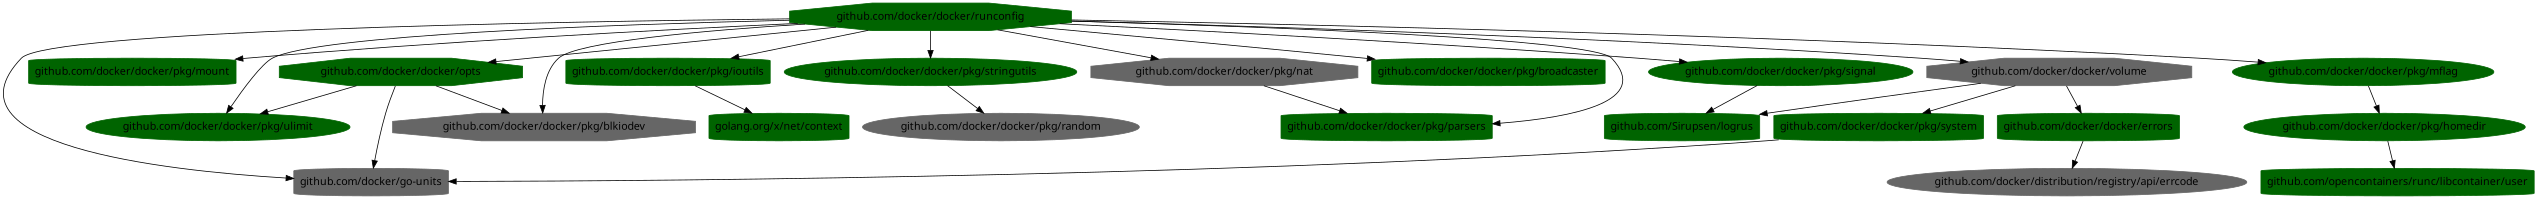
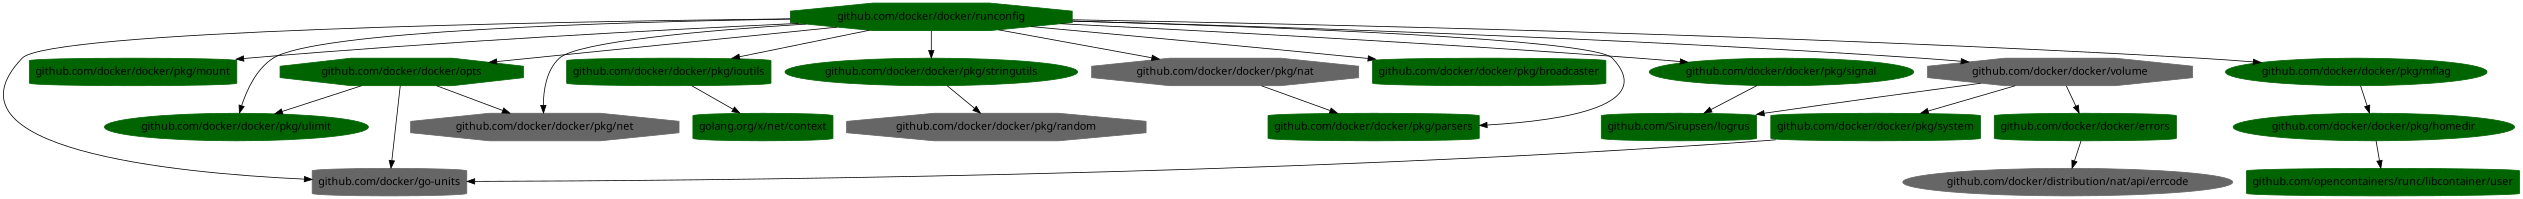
  digraph {
    fontname="Noto Sans"
    rankdir=TB
    node [color=darkgreen fontname="Noto Sans" shape=cylinder style=filled]
    edge [fontname="Noto Sans"]
    n1 [label="github.com/docker/docker/pkg/ulimit" shape=ellipse]
    n2 [label="github.com/docker/docker/pkg/mount"]
    n3 [label="github.com/docker/docker/pkg/system"]
    n4 [color=gray40 label="github.com/docker/go-units"]
-   n5 [color=gray40 label="github.com/docker/docker/pkg/blkiodev" shape=octagon]
+   n5 [color=gray40 label="github.com/docker/docker/pkg/net" shape=octagon]
    n6 [label="github.com/docker/docker/pkg/ioutils"]
    n7 [label="golang.org/x/net/context"]
    n8 [label="github.com/opencontainers/runc/libcontainer/user"]
    n9 [label="github.com/docker/docker/pkg/parsers"]
-   n10 [color=gray40 label="github.com/docker/distribution/registry/api/errcode" shape=ellipse]
+   n10 [color=gray40 label="github.com/docker/distribution/nat/api/errcode" shape=ellipse]
    n11 [label="github.com/docker/docker/opts" shape=octagon]
    n12 [label="github.com/docker/docker/pkg/stringutils" shape=ellipse]
-   n13 [color=gray40 label="github.com/docker/docker/pkg/random" shape=ellipse]
+   n13 [color=gray40 label="github.com/docker/docker/pkg/random" shape=octagon]
    n14 [label="github.com/docker/docker/errors"]
    n15 [label="github.com/docker/docker/pkg/homedir" shape=ellipse]
    n16 [label="github.com/docker/docker/pkg/broadcaster"]
    n17 [label="github.com/docker/docker/pkg/mflag" shape=ellipse]
    n18 [color=gray40 label="github.com/docker/docker/pkg/nat" shape=octagon]
    n19 [label="github.com/docker/docker/pkg/signal" shape=ellipse]
    n20 [label="github.com/Sirupsen/logrus"]
    n21 [label="github.com/docker/docker/runconfig" shape=octagon]
    n22 [color=gray40 label="github.com/docker/docker/volume" shape=octagon]
    n3 -> n4
    n6 -> n7
    n11 -> n1
    n11 -> n4
    n11 -> n5
    n12 -> n13
    n14 -> n10
    n15 -> n8
    n17 -> n15
    n18 -> n9
    n19 -> n20
    n21 -> n1
    n21 -> n2
    n21 -> n4
    n21 -> n5
    n21 -> n6
    n21 -> n9
    n21 -> n11
    n21 -> n12
    n21 -> n16
    n21 -> n17
    n21 -> n18
    n21 -> n19
    n21 -> n22
    n22 -> n3
    n22 -> n14
    n22 -> n20
  }
